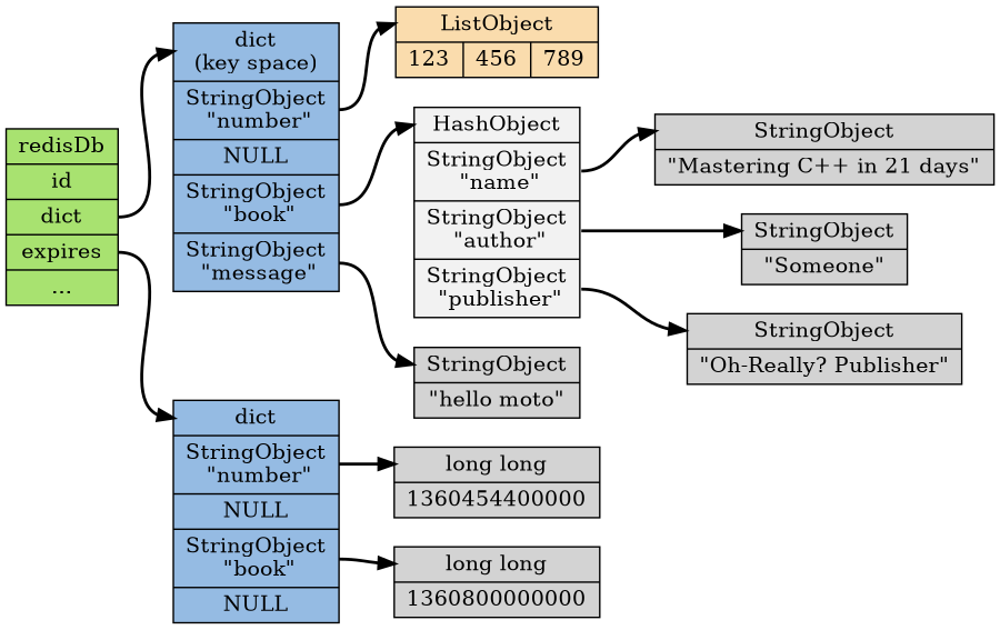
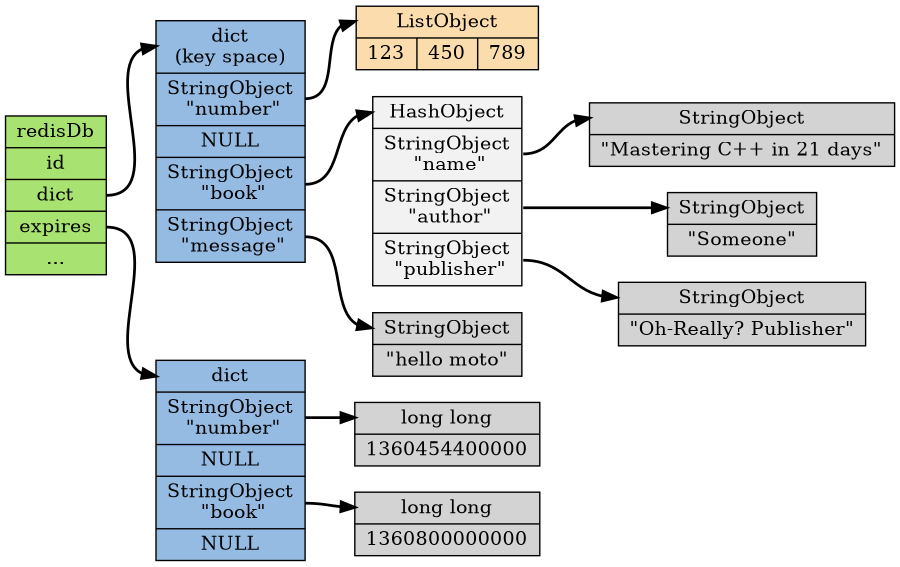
  digraph {
    rankdir=LR
    node [shape=record style=filled]
    edge [headport=head style=bold tailport=number]
    n1 [fillcolor="#A8E270" label="redisDb | id |<dict> dict |<expires> expires | ..."]
    n2 [fillcolor="#95BBE3" label="<head>dict\n(key space) |<number>StringObject\n \"number\" | NULL |<book>StringObject\n \"book\" |<message>StringObject\n \"message\""]
    n3 [fillcolor="#95BBE3" label="<head>dict |<number>StringObject\n \"number\" | NULL |<book>StringObject\n \"book\" | NULL "]
-   n4 [fillcolor="#FADCAD" label="<head>ListObject | { 123 | 456 | 789 }"]
+   n4 [fillcolor="#FADCAD" label="<head>ListObject | { 123 | 450 | 789 }"]
    n5 [fillcolor="#F2F2F2" label="<head>HashObject |<name>StringObject\n \"name\" |<author>StringObject\n \"author\" |<publisher>StringObject\n \"publisher\""]
    n6 [label="<head>StringObject | \"hello moto\""]
    n7 [label="<head>StringObject | \"Mastering C++ in 21 days\""]
    n8 [label="<head>StringObject | \"Someone\""]
    n9 [label="<head>StringObject | \"Oh-Really? Publisher\""]
    n10 [label="<head>long long | 1360454400000 "]
    n11 [label="<head>long long | 1360800000000 "]
    n1 -> n2 [tailport=dict]
    n1 -> n3 [tailport=expires]
    n2 -> n4
    n2 -> n5 [tailport=book]
    n2 -> n6 [tailport=message]
    n3 -> n10
    n3 -> n11 [tailport=book]
    n5 -> n7 [tailport=name]
    n5 -> n8 [tailport=author]
    n5 -> n9 [tailport=publisher]
  }
